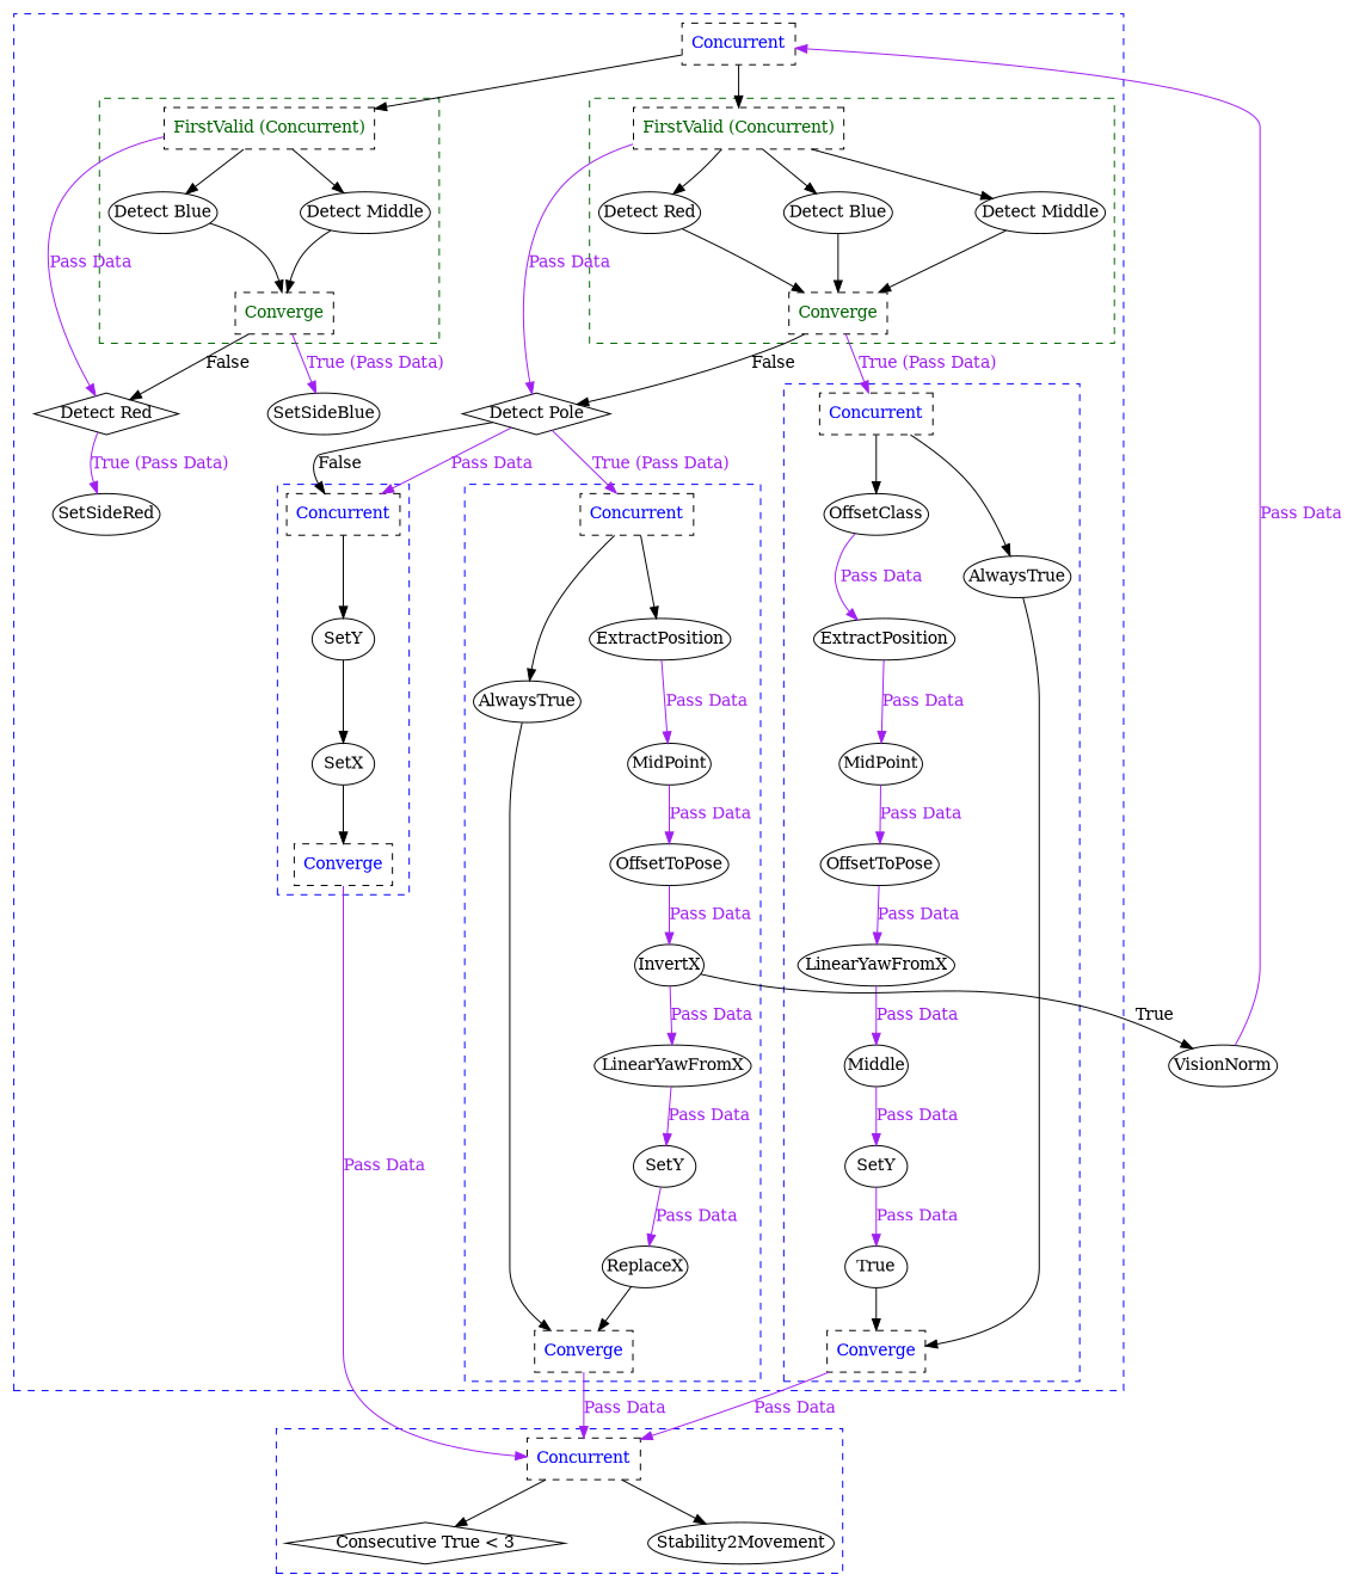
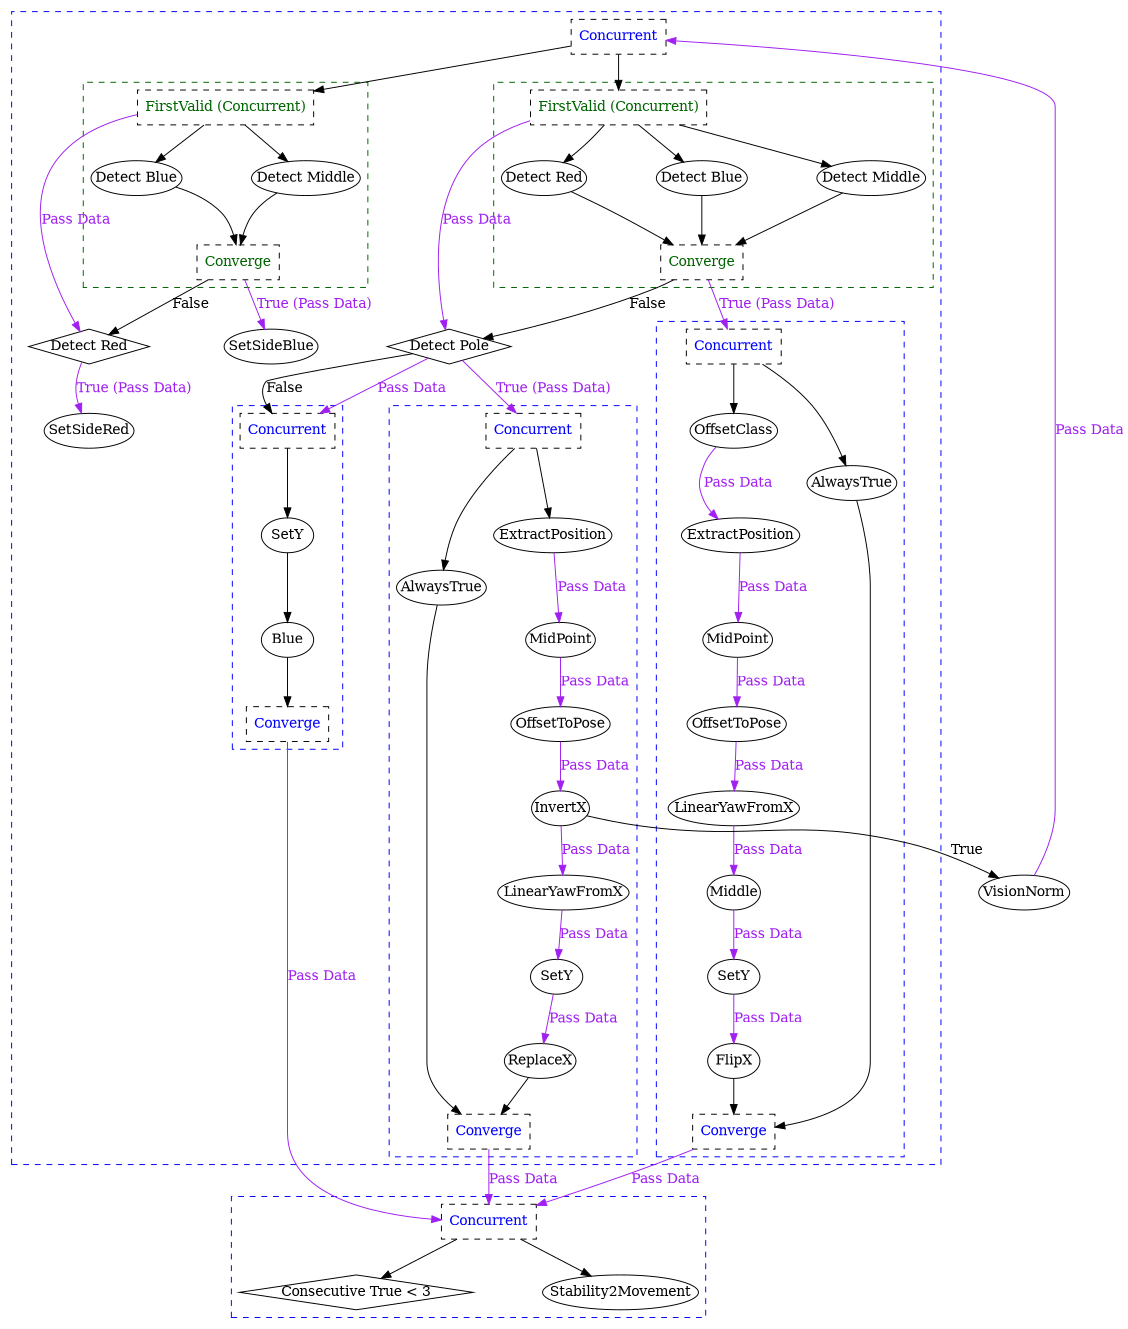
  digraph {
    fontname="DejaVu Serif"
    nodesep=1.0
    splines=true
    node [fontname="DejaVu Serif" margin=0]
    edge [fontname="DejaVu Serif"]
    n1 [fontcolor=darkgreen label=Converge shape=box style=dashed margin=""]
    n2 [fontcolor=darkgreen label="FirstValid (Concurrent)" shape=box style=dashed margin=""]
    n3 [label="Detect Blue"]
    n4 [label="Detect Middle"]
    n5 [label=SetY]
-   n6 [label=True]
+   n6 [label=FlipX]
    n7 [fontcolor=blue label=Converge shape=box style=dashed margin=""]
    n8 [label=Middle]
    n9 [label=LinearYawFromX]
    n10 [label=OffsetToPose]
    n11 [label=MidPoint]
    n12 [label=ExtractPosition]
    n13 [label=OffsetClass]
    n14 [fontcolor=blue label=Concurrent shape=box style=dashed margin=""]
    n15 [label=AlwaysTrue]
    n16 [label=SetY]
    n17 [label=ReplaceX]
    n18 [fontcolor=blue label=Converge shape=box style=dashed margin=""]
    n19 [label=LinearYawFromX]
    n20 [label=InvertX]
    n21 [label=OffsetToPose]
    n22 [label=MidPoint]
    n23 [label=ExtractPosition]
    n24 [fontcolor=blue label=Concurrent shape=box style=dashed margin=""]
    n25 [label=AlwaysTrue]
    n26 [label=SetY]
-   n27 [label=SetX]
+   n27 [label=Blue]
    n28 [fontcolor=blue label=Converge shape=box style=dashed margin=""]
    n29 [fontcolor=blue label=Concurrent shape=box style=dashed margin=""]
    n30 [fontcolor=darkgreen label=Converge shape=box style=dashed margin=""]
    n31 [fontcolor=darkgreen label="FirstValid (Concurrent)" shape=box style=dashed margin=""]
    n32 [label="Detect Blue"]
    n33 [label="Detect Middle"]
    n34 [label="Detect Red"]
    n35 [label="Detect Red" shape=diamond]
    n36 [label=SetSideRed]
    n37 [label=SetSideBlue]
    n38 [label="Detect Pole" shape=diamond]
    n39 [fontcolor=blue label=Concurrent shape=box style=dashed margin=""]
    n40 [label="Consecutive True < 3" shape=diamond]
    n41 [fontcolor=blue label=Concurrent shape=box style=dashed margin=""]
    n42 [label=Stability2Movement]
    n43 [label=VisionNorm]
    subgraph cluster_1 {
      color=blue
      style=dashed
      n35
      n36
      n37
      n38
      n39
      subgraph cluster_2 {
        color=darkgreen
        style=dashed
        n1
        n2
        n3
        n4
      }
      subgraph cluster_3 {
        color=blue
        style=dashed
        n5
        n6
        n7
        n8
        n9
        n10
        n11
        n12
        n13
        n14
        n15
      }
      subgraph cluster_4 {
        color=blue
        style=dashed
        n16
        n17
        n18
        n19
        n20
        n21
        n22
        n23
        n24
        n25
      }
      subgraph cluster_5 {
        color=blue
        style=dashed
        n26
        n27
        n28
        n29
      }
      subgraph cluster_6 {
        color=darkgreen
        style=dashed
        n30
        n31
        n32
        n33
        n34
      }
    }
    subgraph cluster_7 {
      color=blue
      style=dashed
      n40
      n41
      n42
    }
    n1 -> n35 [label=False]
    n1 -> n37 [color=purple fontcolor=purple label="True (Pass Data)"]
    n2 -> n3
    n2 -> n4
    n2 -> n35 [color=purple fontcolor=purple label="Pass Data"]
    n3 -> n1
    n4 -> n1
    n5 -> n6 [color=purple fontcolor=purple label="Pass Data"]
    n6 -> n7
    n7 -> n41 [color=purple fontcolor=purple label="Pass Data"]
    n8 -> n5 [color=purple fontcolor=purple label="Pass Data"]
    n9 -> n8 [color=purple fontcolor=purple label="Pass Data"]
    n10 -> n9 [color=purple fontcolor=purple label="Pass Data"]
    n11 -> n10 [color=purple fontcolor=purple label="Pass Data"]
    n12 -> n11 [color=purple fontcolor=purple label="Pass Data"]
    n13 -> n12 [color=purple fontcolor=purple label="Pass Data"]
    n14 -> n13
    n14 -> n15
    n15 -> n7
    n16 -> n17 [color=purple fontcolor=purple label="Pass Data"]
    n17 -> n18
    n18 -> n41 [color=purple fontcolor=purple label="Pass Data"]
    n19 -> n16 [color=purple fontcolor=purple label="Pass Data"]
    n20 -> n19 [color=purple fontcolor=purple label="Pass Data"]
    n20 -> n43 [label=True]
    n21 -> n20 [color=purple fontcolor=purple label="Pass Data"]
    n22 -> n21 [color=purple fontcolor=purple label="Pass Data"]
    n23 -> n22 [color=purple fontcolor=purple label="Pass Data"]
    n24 -> n23
    n24 -> n25
    n25 -> n18
    n26 -> n27
    n27 -> n28
    n28 -> n41 [color=purple fontcolor=purple label="Pass Data"]
    n29 -> n26
    n30 -> n14 [color=purple fontcolor=purple label="True (Pass Data)"]
    n30 -> n38 [label=False]
    n31 -> n32
    n31 -> n33
    n31 -> n34
    n31 -> n38 [color=purple fontcolor=purple label="Pass Data"]
    n32 -> n30
    n33 -> n30
    n34 -> n30
    n35 -> n36 [color=purple fontcolor=purple label="True (Pass Data)"]
    n38 -> n24 [color=purple fontcolor=purple label="True (Pass Data)"]
    n38 -> n29 [label=False]
    n38 -> n29 [color=purple fontcolor=purple label="Pass Data"]
    n39 -> n2
    n39 -> n31
    n41 -> n40
    n41 -> n42
    n43 -> n39 [color=purple fontcolor=purple label="Pass Data"]
  }
